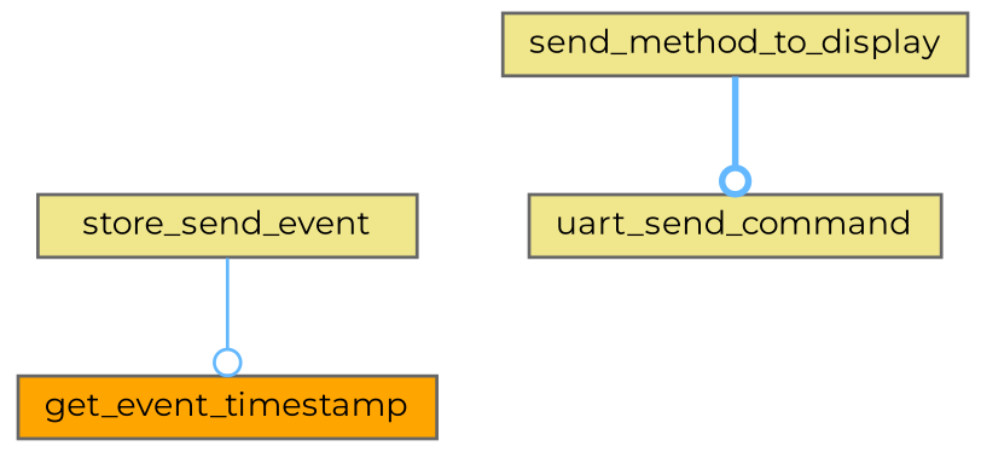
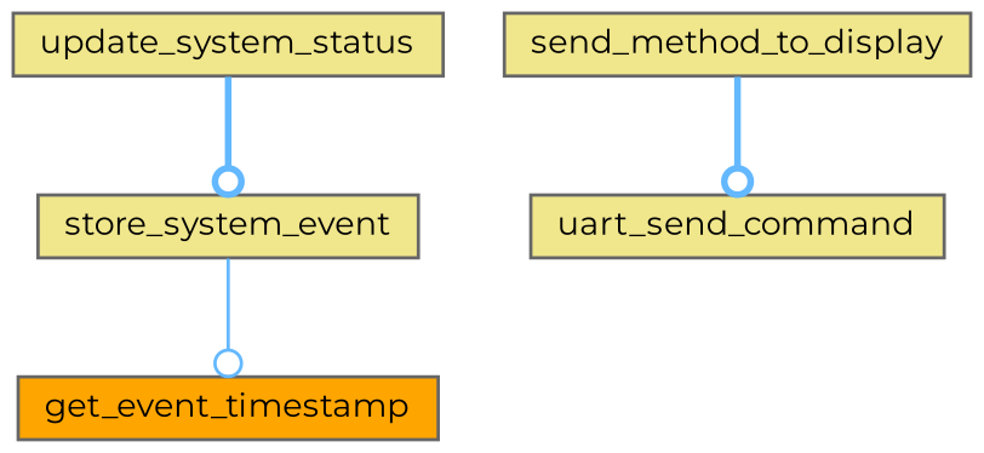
  digraph {
    fontname=Montserrat
    rankdir=TB
    node [color=grey40 fillcolor=khaki fontname=Montserrat fontsize=10 shape=box style=filled]
    edge [arrowhead=odot color=steelblue1 fontname=Montserrat fontsize=10 labelfontname=Helvetica labelfontsize=10 style=bold]
-   n2 [height=0.2 label=store_send_event width=0.4]
+   n1 [color=gray40 fontcolor=black height=0.2 label=update_system_status width=0.4]
+   n2 [height=0.2 label=store_system_event width=0.4]
    n3 [fillcolor=orange height=0.2 label=get_event_timestamp width=0.4]
    n4 [height=0.2 label=send_method_to_display width=0.4]
    n5 [height=0.2 label=uart_send_command width=0.4]
+   n1 -> n2
    n2 -> n3 [style=solid]
    n4 -> n5
  }
